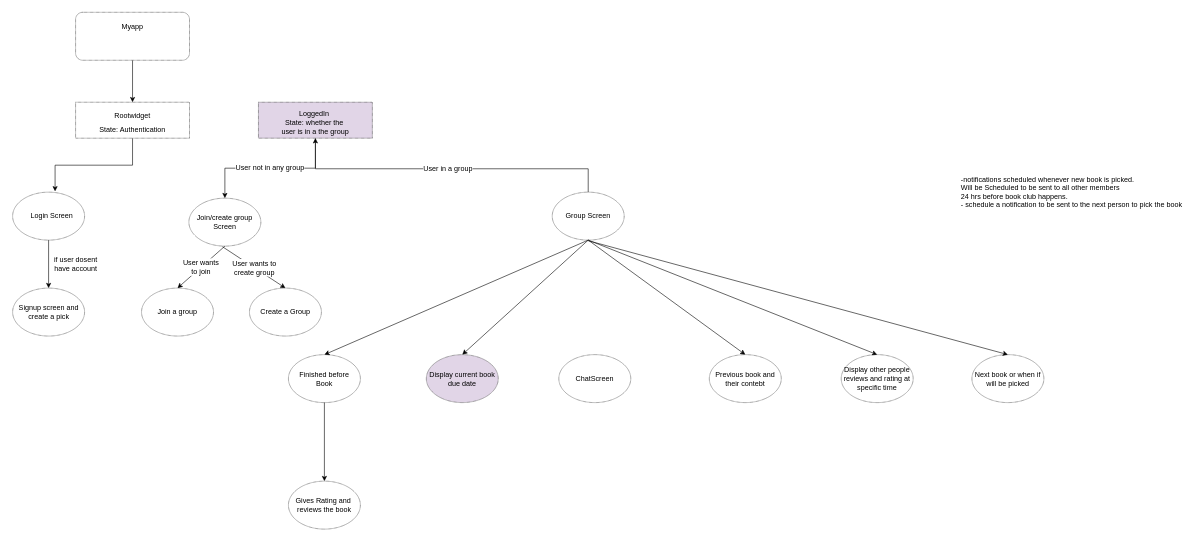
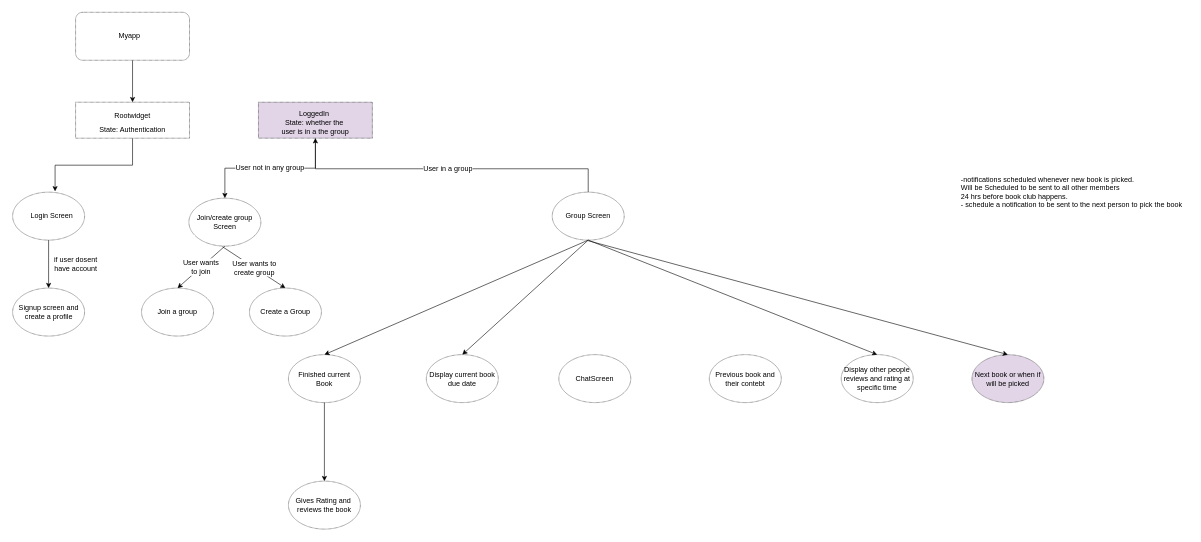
  <mxCell id="0" />
  <mxCell id="1" parent="0" />
  <mxCell id="2" value="" style="edgeStyle=orthogonalEdgeStyle;rounded=0;orthogonalLoop=1;jettySize=auto;html=1;fontSize=20;" parent="1" source="3" target="6" edge="1"><mxGeometry relative="1" as="geometry" /></mxCell>
  <mxCell id="3" value="" style="rounded=1;whiteSpace=wrap;html=1;dashed=1;dashPattern=1 1;strokeWidth=1;fontSize=20;" parent="1" vertex="1"><mxGeometry x="125" y="20" width="190" height="80" as="geometry" /></mxCell>
- <mxCell id="4" value="Myapp" style="text;html=1;strokeColor=none;fillColor=none;align=center;verticalAlign=middle;whiteSpace=wrap;rounded=0;dashed=1;dashPattern=1 1;fontSize=12;" parent="1" vertex="1"><mxGeometry x="200" y="35" width="40" height="20" as="geometry" /></mxCell>
+ <mxCell id="4" value="Myapp" style="text;html=1;strokeColor=none;fillColor=none;align=center;verticalAlign=middle;whiteSpace=wrap;rounded=0;dashed=1;dashPattern=1 1;fontSize=12;" parent="1" vertex="1"><mxGeometry x="195" y="50" width="40" height="20" as="geometry" /></mxCell>
  <mxCell id="5" value="" style="edgeStyle=orthogonalEdgeStyle;rounded=0;orthogonalLoop=1;jettySize=auto;html=1;fontSize=12;entryX=0.59;entryY=-0.017;entryDx=0;entryDy=0;entryPerimeter=0;" parent="1" source="6" target="8" edge="1"><mxGeometry relative="1" as="geometry"><mxPoint x="220" y="310" as="targetPoint" /></mxGeometry></mxCell>
  <mxCell id="6" value="&lt;span style=&quot;font-size: 12px&quot;&gt;Rootwidget&lt;/span&gt;&lt;br style=&quot;font-size: 12px&quot;&gt;&lt;span style=&quot;font-size: 12px&quot;&gt;State: Authentication&lt;/span&gt;" style="rounded=0;whiteSpace=wrap;html=1;dashed=1;dashPattern=1 1;strokeWidth=1;fontSize=20;" parent="1" vertex="1"><mxGeometry x="125" y="170" width="190" height="60" as="geometry" /></mxCell>
  <mxCell id="7" value="" style="edgeStyle=orthogonalEdgeStyle;rounded=0;orthogonalLoop=1;jettySize=auto;html=1;fontSize=12;" parent="1" source="8" target="9" edge="1"><mxGeometry relative="1" as="geometry" /></mxCell>
  <mxCell id="8" value="" style="ellipse;whiteSpace=wrap;html=1;dashed=1;dashPattern=1 1;strokeWidth=1;fontSize=12;" parent="1" vertex="1"><mxGeometry x="20" y="320" width="120" height="80" as="geometry" /></mxCell>
  <mxCell id="9" value="" style="ellipse;whiteSpace=wrap;html=1;dashed=1;dashPattern=1 1;strokeWidth=1;fontSize=12;" parent="1" vertex="1"><mxGeometry x="20" y="480" width="120" height="80" as="geometry" /></mxCell>
  <mxCell id="10" value="Login Screen&lt;br&gt;" style="text;html=1;align=center;verticalAlign=middle;resizable=0;points=[];autosize=1;fontSize=12;" parent="1" vertex="1"><mxGeometry x="40" y="350" width="90" height="20" as="geometry" /></mxCell>
- <mxCell id="11" value="Signup screen and &lt;br&gt;create a pick" style="text;html=1;align=center;verticalAlign=middle;resizable=0;points=[];autosize=1;fontSize=12;" parent="1" vertex="1"><mxGeometry x="20" y="505" width="120" height="30" as="geometry" /></mxCell>
+ <mxCell id="11" value="Signup screen and &lt;br&gt;create a profile" style="text;html=1;align=center;verticalAlign=middle;resizable=0;points=[];autosize=1;fontSize=12;" parent="1" vertex="1"><mxGeometry x="20" y="505" width="120" height="30" as="geometry" /></mxCell>
  <mxCell id="12" value="if user dosent &lt;br&gt;have account" style="text;html=1;align=center;verticalAlign=middle;resizable=0;points=[];autosize=1;fontSize=12;" parent="1" vertex="1"><mxGeometry x="80" y="425" width="90" height="30" as="geometry" /></mxCell>
  <mxCell id="13" value="User not in any group" style="edgeStyle=orthogonalEdgeStyle;rounded=0;orthogonalLoop=1;jettySize=auto;html=1;fontSize=12;" parent="1" source="14" target="15" edge="1"><mxGeometry relative="1" as="geometry" /></mxCell>
  <mxCell id="14" value="&lt;div&gt;&lt;span style=&quot;font-size: 12px&quot;&gt;LoggedIn&amp;nbsp;&lt;/span&gt;&lt;/div&gt;&lt;font style=&quot;font-size: 12px&quot;&gt;&lt;div&gt;&lt;span&gt;State: whether the&amp;nbsp;&lt;/span&gt;&lt;/div&gt;&lt;div&gt;&lt;span&gt;user is in a the group&lt;/span&gt;&lt;/div&gt;&lt;/font&gt;" style="rounded=0;whiteSpace=wrap;html=1;dashed=1;dashPattern=1 1;strokeWidth=1;fontSize=20;align=center;fillColor=#e1d5e7;" parent="1" vertex="1"><mxGeometry x="430" y="170" width="190" height="60" as="geometry" /></mxCell>
  <mxCell id="15" value="Join/create group&lt;br&gt;Screen" style="ellipse;whiteSpace=wrap;html=1;dashed=1;dashPattern=1 1;strokeWidth=1;fontSize=12;" parent="1" vertex="1"><mxGeometry x="314" y="330" width="120" height="80" as="geometry" /></mxCell>
  <mxCell id="16" value="User in a group" style="edgeStyle=orthogonalEdgeStyle;rounded=0;orthogonalLoop=1;jettySize=auto;html=1;fontSize=12;entryX=0.5;entryY=1;entryDx=0;entryDy=0;" parent="1" source="17" target="14" edge="1"><mxGeometry relative="1" as="geometry"><mxPoint x="730" y="250" as="targetPoint" /><Array as="points"><mxPoint x="980" y="281" /><mxPoint x="525" y="281" /></Array></mxGeometry></mxCell>
  <mxCell id="17" value="Group Screen" style="ellipse;whiteSpace=wrap;html=1;dashed=1;dashPattern=1 1;strokeWidth=1;fontSize=12;" parent="1" vertex="1"><mxGeometry x="920" y="320" width="120" height="80" as="geometry" /></mxCell>
  <mxCell id="18" value="Join a group" style="ellipse;whiteSpace=wrap;html=1;dashed=1;dashPattern=1 1;strokeWidth=1;fontSize=12;" parent="1" vertex="1"><mxGeometry x="235" y="480" width="120" height="80" as="geometry" /></mxCell>
  <mxCell id="19" value="Create a Group" style="ellipse;whiteSpace=wrap;html=1;dashed=1;dashPattern=1 1;strokeWidth=1;fontSize=12;" parent="1" vertex="1"><mxGeometry x="415" y="480" width="120" height="80" as="geometry" /></mxCell>
  <mxCell id="20" value="User wants&lt;br&gt;to join" style="endArrow=classic;html=1;fontSize=12;entryX=0.5;entryY=0;entryDx=0;entryDy=0;exitX=0.5;exitY=1;exitDx=0;exitDy=0;" parent="1" source="15" target="18" edge="1"><mxGeometry width="50" height="50" relative="1" as="geometry"><mxPoint x="340" y="411" as="sourcePoint" /><mxPoint x="390" y="361" as="targetPoint" /></mxGeometry></mxCell>
  <mxCell id="21" value="User wants to &lt;br&gt;create group" style="endArrow=classic;html=1;fontSize=12;entryX=0.5;entryY=0;entryDx=0;entryDy=0;" parent="1" target="19" edge="1"><mxGeometry width="50" height="50" relative="1" as="geometry"><mxPoint x="370" y="411" as="sourcePoint" /><mxPoint x="305" y="490" as="targetPoint" /></mxGeometry></mxCell>
- <mxCell id="22" value="Finished before&lt;br&gt;Book" style="ellipse;whiteSpace=wrap;html=1;dashed=1;dashPattern=1 1;strokeWidth=1;fontSize=12;" parent="1" vertex="1"><mxGeometry x="480" y="591" width="120" height="80" as="geometry" /></mxCell>
+ <mxCell id="22" value="Finished current&lt;br&gt;Book" style="ellipse;whiteSpace=wrap;html=1;dashed=1;dashPattern=1 1;strokeWidth=1;fontSize=12;" parent="1" vertex="1"><mxGeometry x="480" y="591" width="120" height="80" as="geometry" /></mxCell>
  <mxCell id="23" value="Gives Rating and&amp;nbsp;&lt;br&gt;reviews the book" style="ellipse;whiteSpace=wrap;html=1;dashed=1;dashPattern=1 1;strokeWidth=1;fontSize=12;" parent="1" vertex="1"><mxGeometry x="480" y="802" width="120" height="80" as="geometry" /></mxCell>
  <mxCell id="24" value="" style="endArrow=classic;html=1;fontSize=12;exitX=0.5;exitY=1;exitDx=0;exitDy=0;entryX=0.5;entryY=0;entryDx=0;entryDy=0;" parent="1" source="17" target="22" edge="1"><mxGeometry width="50" height="50" relative="1" as="geometry"><mxPoint x="260" y="691" as="sourcePoint" /><mxPoint x="310" y="641" as="targetPoint" /></mxGeometry></mxCell>
  <mxCell id="25" value="" style="endArrow=classic;html=1;fontSize=12;exitX=0.5;exitY=1;exitDx=0;exitDy=0;entryX=0.5;entryY=0;entryDx=0;entryDy=0;" parent="1" source="22" target="23" edge="1"><mxGeometry width="50" height="50" relative="1" as="geometry"><mxPoint x="560" y="681" as="sourcePoint" /><mxPoint x="610" y="631" as="targetPoint" /></mxGeometry></mxCell>
- <mxCell id="26" value="Display current book due date" style="ellipse;whiteSpace=wrap;html=1;dashed=1;dashPattern=1 1;strokeWidth=1;fontSize=12;fillColor=#e1d5e7;" parent="1" vertex="1"><mxGeometry x="710" y="591" width="120" height="80" as="geometry" /></mxCell>
+ <mxCell id="26" value="Display current book due date" style="ellipse;whiteSpace=wrap;html=1;dashed=1;dashPattern=1 1;strokeWidth=1;fontSize=12;" parent="1" vertex="1"><mxGeometry x="710" y="591" width="120" height="80" as="geometry" /></mxCell>
  <mxCell id="27" value="ChatScreen" style="ellipse;whiteSpace=wrap;html=1;dashed=1;dashPattern=1 1;strokeWidth=1;fontSize=12;" parent="1" vertex="1"><mxGeometry x="931" y="591" width="120" height="80" as="geometry" /></mxCell>
  <mxCell id="28" value="" style="endArrow=classic;html=1;fontSize=12;entryX=0.5;entryY=0;entryDx=0;entryDy=0;exitX=0.5;exitY=1;exitDx=0;exitDy=0;" parent="1" source="17" target="26" edge="1"><mxGeometry width="50" height="50" relative="1" as="geometry"><mxPoint x="730" y="411" as="sourcePoint" /><mxPoint x="800" y="481" as="targetPoint" /></mxGeometry></mxCell>
  <mxCell id="29" value="Previous book and their contebt" style="ellipse;whiteSpace=wrap;html=1;dashed=1;dashPattern=1 1;strokeWidth=1;fontSize=12;" parent="1" vertex="1"><mxGeometry x="1182" y="591" width="120" height="80" as="geometry" /></mxCell>
  <mxCell id="30" value="Display other people reviews and rating at specific time" style="ellipse;whiteSpace=wrap;html=1;dashed=1;dashPattern=1 1;strokeWidth=1;fontSize=12;" parent="1" vertex="1"><mxGeometry x="1402" y="591" width="120" height="80" as="geometry" /></mxCell>
- <mxCell id="31" value="" style="endArrow=classic;html=1;fontSize=12;exitX=0.5;exitY=1;exitDx=0;exitDy=0;entryX=0.5;entryY=0;entryDx=0;entryDy=0;" parent="1" source="17" target="29" edge="1"><mxGeometry width="50" height="50" relative="1" as="geometry"><mxPoint x="1080" y="601" as="sourcePoint" /><mxPoint x="1130" y="551" as="targetPoint" /></mxGeometry></mxCell>
  <mxCell id="32" value="" style="endArrow=classic;html=1;fontSize=12;exitX=0.5;exitY=1;exitDx=0;exitDy=0;entryX=0.5;entryY=0;entryDx=0;entryDy=0;" parent="1" source="17" target="30" edge="1"><mxGeometry width="50" height="50" relative="1" as="geometry"><mxPoint x="740" y="420" as="sourcePoint" /><mxPoint x="1252" y="601" as="targetPoint" /></mxGeometry></mxCell>
- <mxCell id="33" value="Next book or when if will be picked" style="ellipse;whiteSpace=wrap;html=1;dashed=1;dashPattern=1 1;strokeWidth=1;fontSize=12;" parent="1" vertex="1"><mxGeometry x="1620" y="591" width="120" height="80" as="geometry" /></mxCell>
+ <mxCell id="33" value="Next book or when if will be picked" style="ellipse;whiteSpace=wrap;html=1;dashed=1;dashPattern=1 1;strokeWidth=1;fontSize=12;fillColor=#e1d5e7;" parent="1" vertex="1"><mxGeometry x="1620" y="591" width="120" height="80" as="geometry" /></mxCell>
  <mxCell id="34" value="" style="endArrow=classic;html=1;fontSize=12;entryX=0.5;entryY=0;entryDx=0;entryDy=0;" parent="1" target="33" edge="1"><mxGeometry width="50" height="50" relative="1" as="geometry"><mxPoint x="980" y="401" as="sourcePoint" /><mxPoint x="1472" y="601" as="targetPoint" /></mxGeometry></mxCell>
  <mxCell id="35" value="-notifications scheduled whenever new book is picked. &lt;br&gt;Will be Scheduled to be sent to all other members &lt;br&gt;24 hrs before book club happens.&lt;br&gt;- schedule a notification to be sent to the next person to pick the book" style="text;html=1;align=left;verticalAlign=middle;resizable=0;points=[];autosize=1;fontSize=12;" parent="1" vertex="1"><mxGeometry x="1600" y="290" width="380" height="60" as="geometry" /></mxCell>
